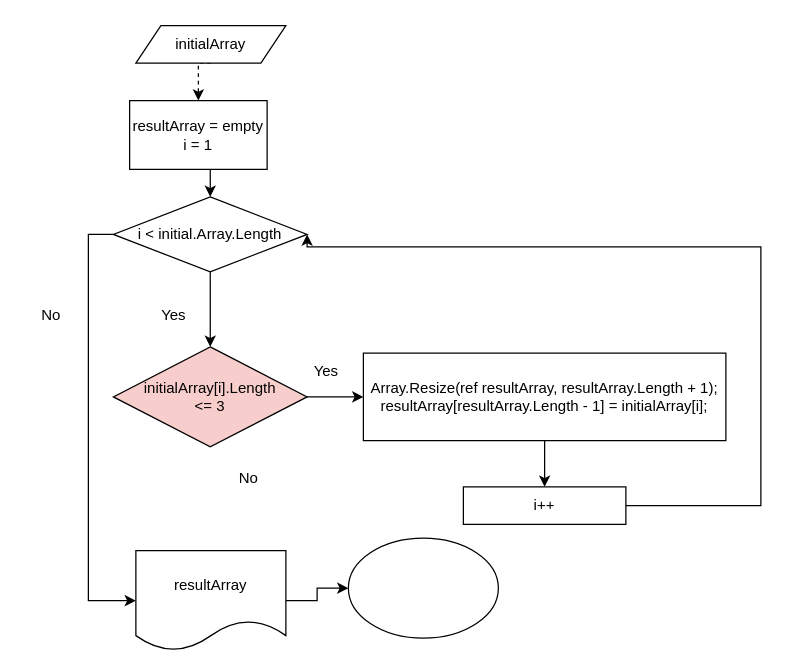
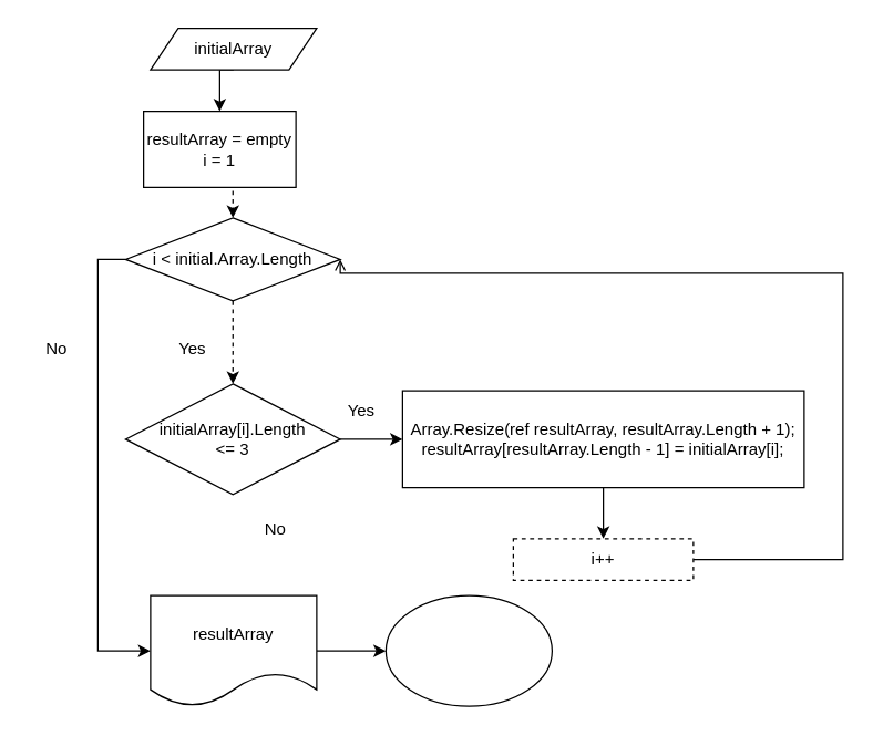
  <mxCell id="0" />
  <mxCell id="1" parent="0" />
- <mxCell id="2" style="edgeStyle=orthogonalEdgeStyle;rounded=0;orthogonalLoop=1;jettySize=auto;html=1;exitX=0.5;exitY=1;exitDx=0;exitDy=0;entryX=0.5;entryY=0;entryDx=0;entryDy=0;" edge="1" parent="1" source="3" target="16"><mxGeometry relative="1" as="geometry" /></mxCell>
+ <mxCell id="2" style="edgeStyle=orthogonalEdgeStyle;rounded=0;orthogonalLoop=1;jettySize=auto;html=1;exitX=0.5;exitY=1;exitDx=0;exitDy=0;entryX=0.5;entryY=0;entryDx=0;entryDy=0;dashed=1;" edge="1" parent="1" source="3" target="16"><mxGeometry relative="1" as="geometry" /></mxCell>
  <mxCell id="3" value="resultArray = empty&lt;br&gt;i = 1" style="rounded=0;whiteSpace=wrap;html=1;" vertex="1" parent="1"><mxGeometry x="103" y="80" width="110" height="55" as="geometry" /></mxCell>
  <mxCell id="4" style="edgeStyle=orthogonalEdgeStyle;rounded=0;orthogonalLoop=1;jettySize=auto;html=1;exitX=0.5;exitY=1;exitDx=0;exitDy=0;entryX=0.5;entryY=0;entryDx=0;entryDy=0;" edge="1" parent="1" source="5" target="11"><mxGeometry relative="1" as="geometry"><mxPoint x="435" y="387" as="targetPoint" /></mxGeometry></mxCell>
  <mxCell id="5" value="Array.Resize(ref resultArray, resultArray.Length + 1);&lt;br&gt;resultArray[resultArray.Length - 1] = initialArray[i];" style="rounded=0;whiteSpace=wrap;html=1;" vertex="1" parent="1"><mxGeometry x="290" y="282" width="290" height="70" as="geometry" /></mxCell>
  <mxCell id="6" style="edgeStyle=orthogonalEdgeStyle;rounded=0;orthogonalLoop=1;jettySize=auto;html=1;exitX=1;exitY=0.5;exitDx=0;exitDy=0;entryX=0;entryY=0.5;entryDx=0;entryDy=0;" edge="1" parent="1" source="7" target="5"><mxGeometry relative="1" as="geometry" /></mxCell>
- <mxCell id="7" value="initialArray[i].Length&lt;br&gt;&amp;lt;= 3" style="rhombus;whiteSpace=wrap;html=1;fillColor=#f8cecc;" vertex="1" parent="1"><mxGeometry x="90" y="277" width="155" height="80" as="geometry" /></mxCell>
+ <mxCell id="7" value="initialArray[i].Length&lt;br&gt;&amp;lt;= 3" style="rhombus;whiteSpace=wrap;html=1;" vertex="1" parent="1"><mxGeometry x="90" y="277" width="155" height="80" as="geometry" /></mxCell>
  <mxCell id="8" value="Yes" style="text;html=1;align=center;verticalAlign=middle;resizable=0;points=[];autosize=1;strokeColor=none;fillColor=none;" vertex="1" parent="1"><mxGeometry x="240" y="282" width="40" height="30" as="geometry" /></mxCell>
  <mxCell id="9" value="No" style="text;html=1;align=center;verticalAlign=middle;resizable=0;points=[];autosize=1;strokeColor=none;fillColor=none;" vertex="1" parent="1"><mxGeometry x="178" y="367" width="40" height="30" as="geometry" /></mxCell>
- <mxCell id="10" style="edgeStyle=orthogonalEdgeStyle;rounded=0;orthogonalLoop=1;jettySize=auto;html=1;entryX=1;entryY=0.5;entryDx=0;entryDy=0;exitX=1;exitY=0.5;exitDx=0;exitDy=0;" edge="1" parent="1" source="11" target="16"><mxGeometry relative="1" as="geometry"><mxPoint x="548" y="390" as="sourcePoint" /><Array as="points"><mxPoint x="608" y="404" /><mxPoint x="608" y="197" /></Array></mxGeometry></mxCell>
- <mxCell id="11" value="i++" style="rounded=0;whiteSpace=wrap;html=1;" vertex="1" parent="1"><mxGeometry x="370" y="389" width="130" height="30" as="geometry" /></mxCell>
- <mxCell id="12" style="edgeStyle=orthogonalEdgeStyle;rounded=0;orthogonalLoop=1;jettySize=auto;html=1;exitX=0.5;exitY=1;exitDx=0;exitDy=0;entryX=0.5;entryY=0;entryDx=0;entryDy=0;dashed=1;" edge="1" parent="1" source="13" target="3"><mxGeometry relative="1" as="geometry" /></mxCell>
+ <mxCell id="10" style="edgeStyle=orthogonalEdgeStyle;rounded=0;orthogonalLoop=1;jettySize=auto;html=1;entryX=1;entryY=0.5;entryDx=0;entryDy=0;exitX=1;exitY=0.5;exitDx=0;exitDy=0;endArrow=open;" edge="1" parent="1" source="11" target="16"><mxGeometry relative="1" as="geometry"><mxPoint x="548" y="390" as="sourcePoint" /><Array as="points"><mxPoint x="608" y="404" /><mxPoint x="608" y="197" /></Array></mxGeometry></mxCell>
+ <mxCell id="11" value="i++" style="rounded=0;whiteSpace=wrap;html=1;dashed=1;" vertex="1" parent="1"><mxGeometry x="370" y="389" width="130" height="30" as="geometry" /></mxCell>
+ <mxCell id="12" style="edgeStyle=orthogonalEdgeStyle;rounded=0;orthogonalLoop=1;jettySize=auto;html=1;exitX=0.5;exitY=1;exitDx=0;exitDy=0;entryX=0.5;entryY=0;entryDx=0;entryDy=0;" edge="1" parent="1" source="13" target="3"><mxGeometry relative="1" as="geometry" /></mxCell>
  <mxCell id="13" value="initialArray" style="shape=parallelogram;perimeter=parallelogramPerimeter;whiteSpace=wrap;html=1;fixedSize=1;" vertex="1" parent="1"><mxGeometry x="108" y="20" width="120" height="30" as="geometry" /></mxCell>
- <mxCell id="14" style="edgeStyle=orthogonalEdgeStyle;rounded=0;orthogonalLoop=1;jettySize=auto;html=1;exitX=0.5;exitY=1;exitDx=0;exitDy=0;entryX=0.5;entryY=0;entryDx=0;entryDy=0;" edge="1" parent="1" source="16" target="7"><mxGeometry relative="1" as="geometry" /></mxCell>
+ <mxCell id="14" style="edgeStyle=orthogonalEdgeStyle;rounded=0;orthogonalLoop=1;jettySize=auto;html=1;exitX=0.5;exitY=1;exitDx=0;exitDy=0;entryX=0.5;entryY=0;entryDx=0;entryDy=0;dashed=1;" edge="1" parent="1" source="16" target="7"><mxGeometry relative="1" as="geometry" /></mxCell>
  <mxCell id="15" style="edgeStyle=orthogonalEdgeStyle;rounded=0;orthogonalLoop=1;jettySize=auto;html=1;exitX=0;exitY=0.5;exitDx=0;exitDy=0;entryX=0;entryY=0.5;entryDx=0;entryDy=0;" edge="1" parent="1" source="16" target="19"><mxGeometry relative="1" as="geometry" /></mxCell>
  <mxCell id="16" value="i &amp;lt; initial.Array.Length" style="rhombus;whiteSpace=wrap;html=1;" vertex="1" parent="1"><mxGeometry x="90" y="157" width="155" height="60" as="geometry" /></mxCell>
  <mxCell id="17" value="Yes" style="text;html=1;align=center;verticalAlign=middle;resizable=0;points=[];autosize=1;strokeColor=none;fillColor=none;" vertex="1" parent="1"><mxGeometry x="118" y="237" width="40" height="30" as="geometry" /></mxCell>
  <mxCell id="18" style="edgeStyle=orthogonalEdgeStyle;rounded=0;orthogonalLoop=1;jettySize=auto;html=1;exitX=1;exitY=0.5;exitDx=0;exitDy=0;entryX=0;entryY=0.5;entryDx=0;entryDy=0;" edge="1" parent="1" source="19" target="21"><mxGeometry relative="1" as="geometry" /></mxCell>
- <mxCell id="19" value="resultArray" style="shape=document;whiteSpace=wrap;html=1;boundedLbl=1;fillColor=#FFFFFF;" vertex="1" parent="1"><mxGeometry x="108" y="440" width="120" height="80" as="geometry" /></mxCell>
+ <mxCell id="19" value="resultArray" style="shape=document;whiteSpace=wrap;html=1;boundedLbl=1;fillColor=#FFFFFF;" vertex="1" parent="1"><mxGeometry x="108" y="430" width="120" height="80" as="geometry" /></mxCell>
  <mxCell id="20" value="No" style="text;html=1;align=center;verticalAlign=middle;resizable=0;points=[];autosize=1;strokeColor=none;fillColor=none;" vertex="1" parent="1"><mxGeometry x="20" y="237" width="40" height="30" as="geometry" /></mxCell>
  <mxCell id="21" value="" style="ellipse;whiteSpace=wrap;html=1;fillColor=#FFFFFF;" vertex="1" parent="1"><mxGeometry x="278" y="430" width="120" height="80" as="geometry" /></mxCell>
